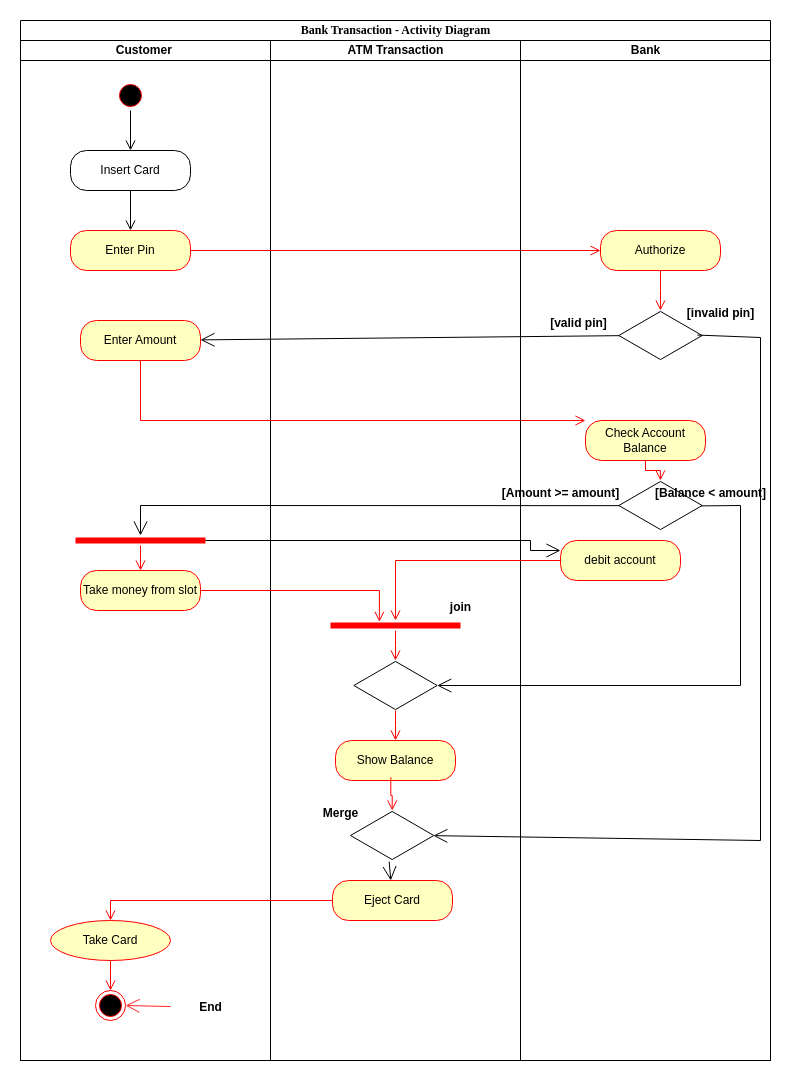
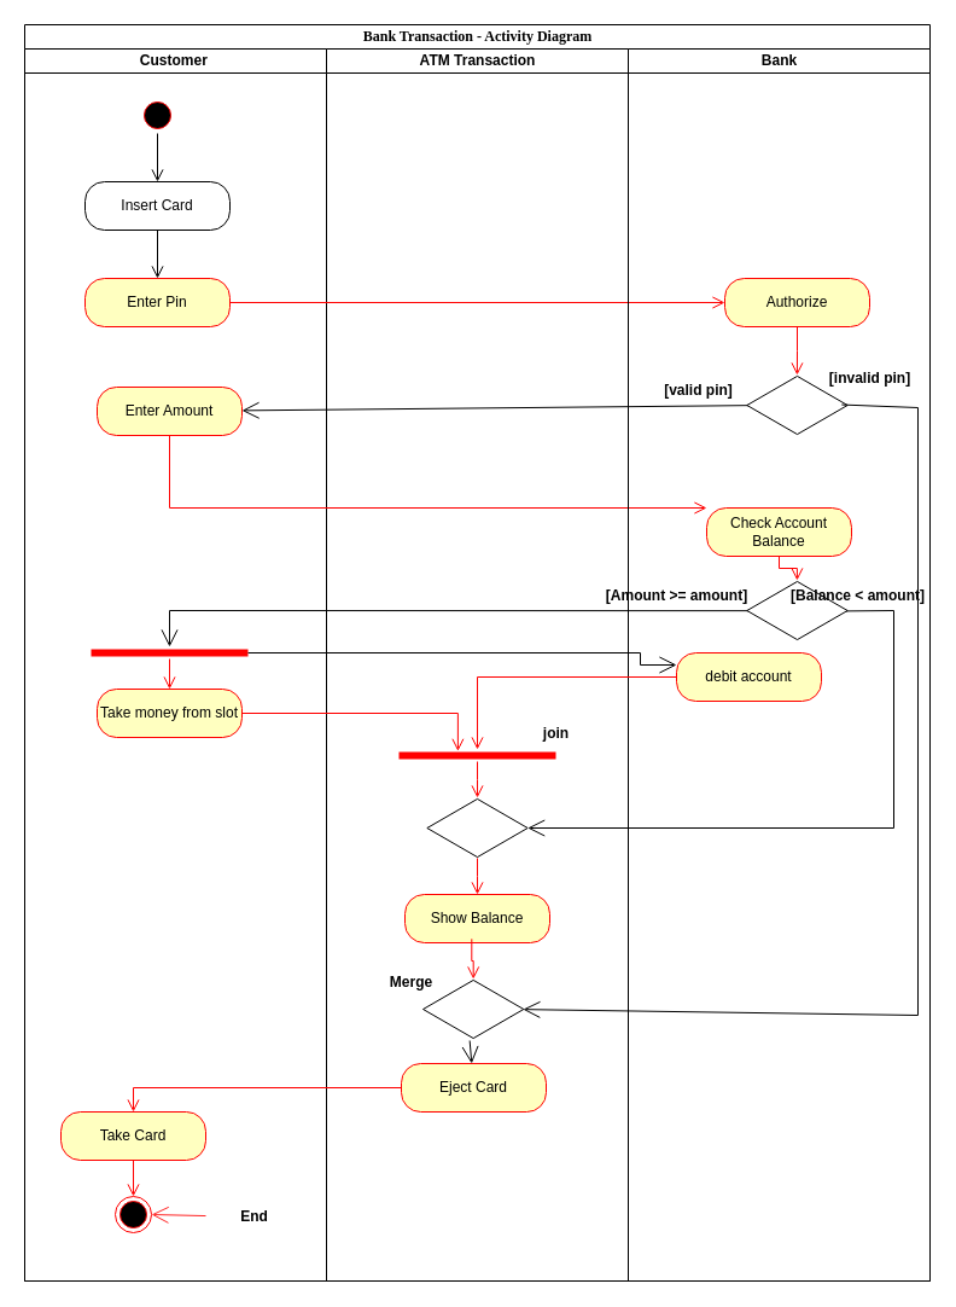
  <mxCell id="0" />
  <mxCell id="1" parent="0" />
  <mxCell id="2" value="Bank Transaction - Activity Diagram" style="swimlane;html=1;childLayout=stackLayout;startSize=20;rounded=0;shadow=0;comic=0;labelBackgroundColor=none;strokeWidth=1;fontFamily=Verdana;fontSize=12;align=center;" parent="1" vertex="1"><mxGeometry x="20" y="20" width="750" height="1040" as="geometry" /></mxCell>
  <mxCell id="3" value="Customer&amp;nbsp;" style="swimlane;html=1;startSize=20;" parent="2" vertex="1"><mxGeometry y="20" width="250" height="1020" as="geometry"><mxRectangle y="20" width="40" height="970" as="alternateBounds" /></mxGeometry></mxCell>
  <mxCell id="4" value="" style="ellipse;html=1;shape=startState;fillColor=#000000;strokeColor=#ff0000;" vertex="1" parent="3"><mxGeometry x="95" y="40" width="30" height="30" as="geometry" /></mxCell>
  <mxCell id="5" value="" style="edgeStyle=orthogonalEdgeStyle;html=1;verticalAlign=bottom;endArrow=open;endSize=8;rounded=0;" edge="1" source="4" parent="3" target="6"><mxGeometry relative="1" as="geometry"><mxPoint x="110" y="110" as="targetPoint" /></mxGeometry></mxCell>
  <mxCell id="6" value="Insert Card" style="rounded=1;whiteSpace=wrap;html=1;arcSize=40;" vertex="1" parent="3"><mxGeometry x="50" y="110" width="120" height="40" as="geometry" /></mxCell>
  <mxCell id="7" value="" style="edgeStyle=orthogonalEdgeStyle;html=1;verticalAlign=bottom;endArrow=open;endSize=8;strokeColor=#000000;rounded=0;" edge="1" source="6" parent="3" target="8"><mxGeometry relative="1" as="geometry"><mxPoint x="110" y="210" as="targetPoint" /></mxGeometry></mxCell>
  <mxCell id="8" value="Enter Pin" style="rounded=1;whiteSpace=wrap;html=1;arcSize=40;fontColor=#000000;fillColor=#ffffc0;strokeColor=#ff0000;" vertex="1" parent="3"><mxGeometry x="50" y="190" width="120" height="40" as="geometry" /></mxCell>
  <mxCell id="9" value="Enter Amount" style="rounded=1;whiteSpace=wrap;html=1;arcSize=40;fontColor=#000000;fillColor=#ffffc0;strokeColor=#ff0000;" vertex="1" parent="3"><mxGeometry x="60" y="280" width="120" height="40" as="geometry" /></mxCell>
  <mxCell id="10" value="" style="shape=line;html=1;strokeWidth=6;strokeColor=#ff0000;" vertex="1" parent="3"><mxGeometry x="55" y="495" width="130" height="10" as="geometry" /></mxCell>
  <mxCell id="11" value="" style="edgeStyle=orthogonalEdgeStyle;html=1;verticalAlign=bottom;endArrow=open;endSize=8;strokeColor=#ff0000;rounded=0;" edge="1" source="10" parent="3" target="12"><mxGeometry relative="1" as="geometry"><mxPoint x="120" y="595" as="targetPoint" /></mxGeometry></mxCell>
  <mxCell id="12" value="Take money from slot" style="rounded=1;whiteSpace=wrap;html=1;arcSize=40;fontColor=#000000;fillColor=#ffffc0;strokeColor=#ff0000;" vertex="1" parent="3"><mxGeometry x="60" y="530" width="120" height="40" as="geometry" /></mxCell>
- <mxCell id="13" value="Take Card" style="ellipse;whiteSpace=wrap;html=1;arcSize=40;fontColor=#000000;fillColor=#ffffc0;strokeColor=#ff0000;" vertex="1" parent="3"><mxGeometry x="30" y="880" width="120" height="40" as="geometry" /></mxCell>
+ <mxCell id="13" value="Take Card" style="rounded=1;whiteSpace=wrap;html=1;arcSize=40;fontColor=#000000;fillColor=#ffffc0;strokeColor=#ff0000;" vertex="1" parent="3"><mxGeometry x="30" y="880" width="120" height="40" as="geometry" /></mxCell>
  <mxCell id="14" value="" style="edgeStyle=orthogonalEdgeStyle;html=1;verticalAlign=bottom;endArrow=open;endSize=8;strokeColor=#ff0000;rounded=0;" edge="1" source="13" parent="3" target="15"><mxGeometry relative="1" as="geometry"><mxPoint x="90" y="980" as="targetPoint" /></mxGeometry></mxCell>
  <mxCell id="15" value="" style="ellipse;html=1;shape=endState;fillColor=#000000;strokeColor=#ff0000;" vertex="1" parent="3"><mxGeometry x="75" y="950" width="30" height="30" as="geometry" /></mxCell>
  <mxCell id="16" value="End" style="text;align=center;fontStyle=1;verticalAlign=middle;spacingLeft=3;spacingRight=3;strokeColor=none;rotatable=0;points=[[0,0.5],[1,0.5]];portConstraint=eastwest;html=1;" vertex="1" parent="3"><mxGeometry x="150" y="954" width="80" height="26" as="geometry" /></mxCell>
  <mxCell id="17" value="" style="endArrow=open;endFill=1;endSize=12;html=1;rounded=0;entryX=1;entryY=0.5;entryDx=0;entryDy=0;strokeColor=#FF2727;" edge="1" parent="3" source="16" target="15"><mxGeometry width="160" relative="1" as="geometry"><mxPoint x="260" y="880" as="sourcePoint" /><mxPoint x="420" y="880" as="targetPoint" /></mxGeometry></mxCell>
  <mxCell id="18" value="ATM Transaction" style="swimlane;html=1;startSize=20;" parent="2" vertex="1"><mxGeometry x="250" y="20" width="250" height="1020" as="geometry" /></mxCell>
  <mxCell id="19" value="" style="shape=line;html=1;strokeWidth=6;strokeColor=#ff0000;" vertex="1" parent="18"><mxGeometry x="60" y="580" width="130" height="10" as="geometry" /></mxCell>
  <mxCell id="20" value="Show Balance" style="rounded=1;whiteSpace=wrap;html=1;arcSize=40;fontColor=#000000;fillColor=#ffffc0;strokeColor=#ff0000;" vertex="1" parent="18"><mxGeometry x="65.0" y="700" width="120" height="40" as="geometry" /></mxCell>
  <mxCell id="21" value="" style="html=1;whiteSpace=wrap;aspect=fixed;shape=isoRectangle;" vertex="1" parent="18"><mxGeometry x="80" y="770" width="83.33" height="50" as="geometry" /></mxCell>
  <mxCell id="22" value="" style="edgeStyle=orthogonalEdgeStyle;html=1;verticalAlign=bottom;endArrow=open;endSize=8;strokeColor=#ff0000;rounded=0;exitX=0.461;exitY=0.921;exitDx=0;exitDy=0;exitPerimeter=0;" edge="1" parent="18" source="20" target="21"><mxGeometry relative="1" as="geometry"><mxPoint x="180" y="840" as="targetPoint" /><mxPoint x="203" y="780" as="sourcePoint" /></mxGeometry></mxCell>
  <mxCell id="23" value="join" style="text;align=center;fontStyle=1;verticalAlign=middle;spacingLeft=3;spacingRight=3;strokeColor=none;rotatable=0;points=[[0,0.5],[1,0.5]];portConstraint=eastwest;html=1;" vertex="1" parent="18"><mxGeometry x="150" y="554" width="80" height="26" as="geometry" /></mxCell>
  <mxCell id="24" value="Merge" style="text;align=center;fontStyle=1;verticalAlign=middle;spacingLeft=3;spacingRight=3;strokeColor=none;rotatable=0;points=[[0,0.5],[1,0.5]];portConstraint=eastwest;html=1;" vertex="1" parent="18"><mxGeometry x="30" y="760" width="80" height="26" as="geometry" /></mxCell>
  <mxCell id="25" value="" style="html=1;whiteSpace=wrap;aspect=fixed;shape=isoRectangle;" vertex="1" parent="18"><mxGeometry x="83.34" y="620" width="83.33" height="50" as="geometry" /></mxCell>
  <mxCell id="26" value="" style="edgeStyle=orthogonalEdgeStyle;html=1;verticalAlign=bottom;endArrow=open;endSize=8;strokeColor=#ff0000;rounded=0;" edge="1" parent="18" source="19" target="25"><mxGeometry relative="1" as="geometry"><mxPoint x="640" y="780" as="targetPoint" /><mxPoint x="665" y="690" as="sourcePoint" /></mxGeometry></mxCell>
  <mxCell id="27" value="" style="edgeStyle=orthogonalEdgeStyle;html=1;verticalAlign=bottom;endArrow=open;endSize=8;strokeColor=#ff0000;rounded=0;" edge="1" source="25" parent="18" target="20"><mxGeometry relative="1" as="geometry"><mxPoint x="100" y="730" as="targetPoint" /></mxGeometry></mxCell>
  <mxCell id="28" value="Eject Card" style="rounded=1;whiteSpace=wrap;html=1;arcSize=40;fontColor=#000000;fillColor=#ffffc0;strokeColor=#ff0000;" vertex="1" parent="18"><mxGeometry x="62" y="840" width="120" height="40" as="geometry" /></mxCell>
  <mxCell id="29" value="" style="endArrow=open;endFill=1;endSize=12;html=1;rounded=0;exitX=0.464;exitY=1.02;exitDx=0;exitDy=0;exitPerimeter=0;" edge="1" parent="18" source="21" target="28"><mxGeometry width="160" relative="1" as="geometry"><mxPoint x="10" y="880" as="sourcePoint" /><mxPoint x="170" y="880" as="targetPoint" /></mxGeometry></mxCell>
  <mxCell id="30" value="" style="edgeStyle=orthogonalEdgeStyle;html=1;verticalAlign=bottom;endArrow=open;endSize=8;strokeColor=#ff0000;rounded=0;" edge="1" source="8" parent="2" target="35"><mxGeometry relative="1" as="geometry"><mxPoint x="590" y="230" as="targetPoint" /></mxGeometry></mxCell>
  <mxCell id="31" value="" style="endArrow=open;endFill=1;endSize=12;html=1;rounded=0;exitX=0.023;exitY=0.503;exitDx=0;exitDy=0;exitPerimeter=0;" edge="1" parent="2" source="37" target="9"><mxGeometry width="160" relative="1" as="geometry"><mxPoint x="260" y="210" as="sourcePoint" /><mxPoint x="160" y="315" as="targetPoint" /></mxGeometry></mxCell>
  <mxCell id="32" value="" style="edgeStyle=orthogonalEdgeStyle;html=1;verticalAlign=bottom;endArrow=open;endSize=8;strokeColor=#ff0000;rounded=0;" edge="1" source="9" parent="2" target="40"><mxGeometry relative="1" as="geometry"><mxPoint x="570" y="400" as="targetPoint" /><Array as="points"><mxPoint x="120" y="400" /></Array></mxGeometry></mxCell>
  <mxCell id="33" value="" style="endArrow=open;endFill=1;endSize=12;html=1;rounded=0;exitX=0.024;exitY=0.503;exitDx=0;exitDy=0;exitPerimeter=0;" edge="1" parent="2" source="42" target="10"><mxGeometry width="160" relative="1" as="geometry"><mxPoint x="595" y="485" as="sourcePoint" /><mxPoint x="120" y="540" as="targetPoint" /><Array as="points"><mxPoint x="120" y="485" /></Array></mxGeometry></mxCell>
  <mxCell id="34" value="Bank" style="swimlane;html=1;startSize=20;" parent="2" vertex="1"><mxGeometry x="500" y="20" width="250" height="1020" as="geometry" /></mxCell>
  <mxCell id="35" value="Authorize" style="rounded=1;whiteSpace=wrap;html=1;arcSize=40;fontColor=#000000;fillColor=#ffffc0;strokeColor=#ff0000;" vertex="1" parent="34"><mxGeometry x="80" y="190" width="120" height="40" as="geometry" /></mxCell>
  <mxCell id="36" value="" style="edgeStyle=orthogonalEdgeStyle;html=1;verticalAlign=bottom;endArrow=open;endSize=8;strokeColor=#ff0000;rounded=0;" edge="1" source="35" parent="34" target="37"><mxGeometry relative="1" as="geometry"><mxPoint x="140" y="290" as="targetPoint" /></mxGeometry></mxCell>
  <mxCell id="37" value="" style="html=1;whiteSpace=wrap;aspect=fixed;shape=isoRectangle;" vertex="1" parent="34"><mxGeometry x="98.33" y="270" width="83.33" height="50" as="geometry" /></mxCell>
  <mxCell id="38" value="[valid pin]" style="text;align=center;fontStyle=1;verticalAlign=middle;spacingLeft=3;spacingRight=3;strokeColor=none;rotatable=0;points=[[0,0.5],[1,0.5]];portConstraint=eastwest;html=1;" vertex="1" parent="34"><mxGeometry x="18.33" y="270" width="80" height="26" as="geometry" /></mxCell>
  <mxCell id="39" value="[invalid pin]" style="text;align=center;fontStyle=1;verticalAlign=middle;spacingLeft=3;spacingRight=3;strokeColor=none;rotatable=0;points=[[0,0.5],[1,0.5]];portConstraint=eastwest;html=1;" vertex="1" parent="34"><mxGeometry x="160" y="260" width="80" height="26" as="geometry" /></mxCell>
  <mxCell id="40" value="Check Account Balance" style="rounded=1;whiteSpace=wrap;html=1;arcSize=40;fontColor=#000000;fillColor=#ffffc0;strokeColor=#ff0000;" vertex="1" parent="34"><mxGeometry x="64.99" y="380" width="120" height="40" as="geometry" /></mxCell>
  <mxCell id="41" value="" style="edgeStyle=orthogonalEdgeStyle;html=1;verticalAlign=bottom;endArrow=open;endSize=8;strokeColor=#ff0000;rounded=0;" edge="1" source="40" parent="34" target="42"><mxGeometry relative="1" as="geometry"><mxPoint x="139.99" y="460" as="targetPoint" /></mxGeometry></mxCell>
  <mxCell id="42" value="" style="html=1;whiteSpace=wrap;aspect=fixed;shape=isoRectangle;" vertex="1" parent="34"><mxGeometry x="98.34" y="440" width="83.33" height="50" as="geometry" /></mxCell>
  <mxCell id="43" value="[Amount &amp;gt;= amount]" style="text;align=center;fontStyle=1;verticalAlign=middle;spacingLeft=3;spacingRight=3;strokeColor=none;rotatable=0;points=[[0,0.5],[1,0.5]];portConstraint=eastwest;html=1;" vertex="1" parent="34"><mxGeometry x="4.086e-14" y="440" width="80" height="26" as="geometry" /></mxCell>
  <mxCell id="44" value="[Balance &amp;lt; amount]" style="text;align=center;fontStyle=1;verticalAlign=middle;spacingLeft=3;spacingRight=3;strokeColor=none;rotatable=0;points=[[0,0.5],[1,0.5]];portConstraint=eastwest;html=1;" vertex="1" parent="34"><mxGeometry x="150" y="440" width="80" height="26" as="geometry" /></mxCell>
  <mxCell id="45" value="debit account" style="rounded=1;whiteSpace=wrap;html=1;arcSize=40;fontColor=#000000;fillColor=#ffffc0;strokeColor=#ff0000;" vertex="1" parent="34"><mxGeometry x="40" y="500" width="120" height="40" as="geometry" /></mxCell>
  <mxCell id="46" value="" style="endArrow=open;endFill=1;endSize=12;html=1;rounded=0;exitX=1;exitY=0.5;exitDx=0;exitDy=0;exitPerimeter=0;entryX=0;entryY=0.25;entryDx=0;entryDy=0;" edge="1" parent="2" source="10" target="45"><mxGeometry width="160" relative="1" as="geometry"><mxPoint x="310" y="470" as="sourcePoint" /><mxPoint x="510" y="600" as="targetPoint" /><Array as="points"><mxPoint x="510" y="520" /><mxPoint x="510" y="530" /></Array></mxGeometry></mxCell>
  <mxCell id="47" value="" style="edgeStyle=orthogonalEdgeStyle;html=1;verticalAlign=bottom;endArrow=open;endSize=8;strokeColor=#ff0000;rounded=0;" edge="1" parent="2" source="45" target="19"><mxGeometry relative="1" as="geometry"><mxPoint x="890" y="710" as="targetPoint" /><mxPoint x="1080" y="660" as="sourcePoint" /></mxGeometry></mxCell>
  <mxCell id="48" value="" style="edgeStyle=orthogonalEdgeStyle;html=1;verticalAlign=bottom;endArrow=open;endSize=8;strokeColor=#ff0000;rounded=0;entryX=0.376;entryY=0.135;entryDx=0;entryDy=0;entryPerimeter=0;" edge="1" source="12" parent="2" target="19"><mxGeometry relative="1" as="geometry"><mxPoint x="320" y="660" as="targetPoint" /></mxGeometry></mxCell>
  <mxCell id="49" value="" style="endArrow=open;endFill=1;endSize=12;html=1;rounded=0;exitX=0.942;exitY=0.491;exitDx=0;exitDy=0;exitPerimeter=0;entryX=0.994;entryY=0.503;entryDx=0;entryDy=0;entryPerimeter=0;" edge="1" parent="2" source="37" target="21"><mxGeometry width="160" relative="1" as="geometry"><mxPoint x="660" y="370" as="sourcePoint" /><mxPoint x="730" y="960" as="targetPoint" /><Array as="points"><mxPoint x="740" y="317" /><mxPoint x="740" y="820" /></Array></mxGeometry></mxCell>
  <mxCell id="50" value="" style="endArrow=open;endFill=1;endSize=12;html=1;rounded=0;exitX=0.987;exitY=0.508;exitDx=0;exitDy=0;exitPerimeter=0;" edge="1" parent="2" source="42" target="25"><mxGeometry width="160" relative="1" as="geometry"><mxPoint x="657" y="525" as="sourcePoint" /><mxPoint x="720" y="790" as="targetPoint" /><Array as="points"><mxPoint x="720" y="485" /><mxPoint x="720" y="665" /></Array></mxGeometry></mxCell>
  <mxCell id="51" value="" style="edgeStyle=orthogonalEdgeStyle;html=1;verticalAlign=bottom;endArrow=open;endSize=8;strokeColor=#ff0000;rounded=0;" edge="1" source="28" parent="2" target="13"><mxGeometry relative="1" as="geometry"><mxPoint x="90" y="900" as="targetPoint" /><Array as="points"><mxPoint x="90" y="880" /></Array></mxGeometry></mxCell>
